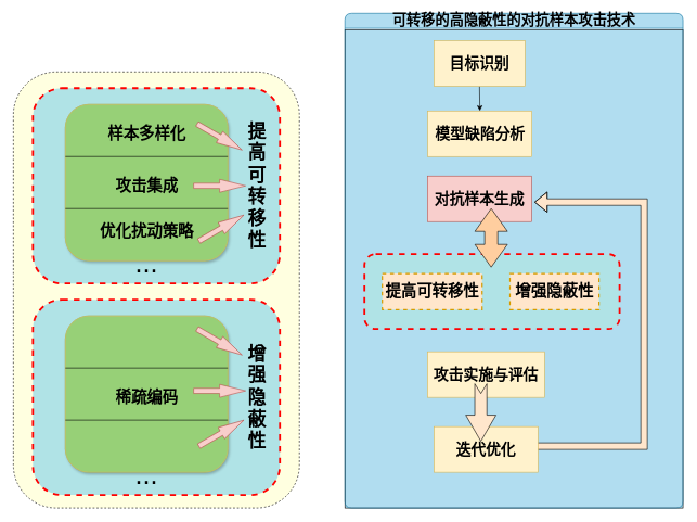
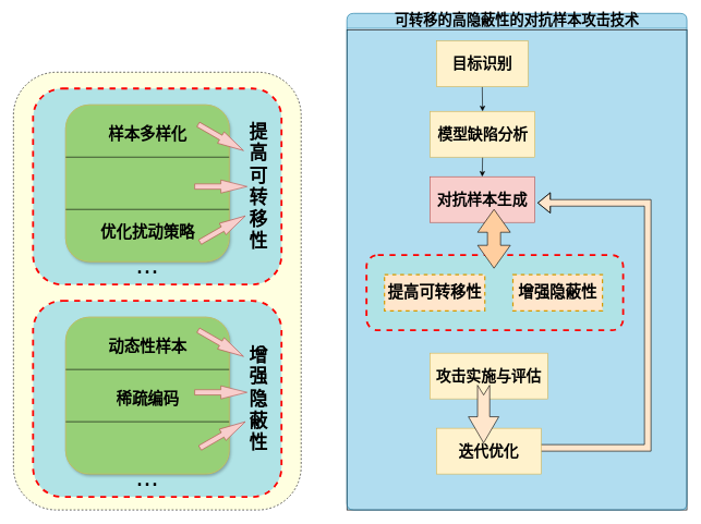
  <mxCell id="0" />
  <mxCell id="1" parent="0" />
  <mxCell id="2" value="" style="rounded=0;whiteSpace=wrap;html=1;fillColor=#B1DDF0;" parent="1" vertex="1"><mxGeometry x="530" y="45" width="520" height="735" as="geometry" /></mxCell>
  <mxCell id="3" value="&lt;font style=&quot;font-size: 22px;&quot;&gt;可转移的高隐蔽性的对抗样本攻击技术&lt;/font&gt;" style="swimlane;whiteSpace=wrap;html=1;movable=1;resizable=1;rotatable=1;deletable=1;editable=1;locked=0;connectable=1;fillColor=#B1DDF0;strokeColor=#10739e;swimlaneFillColor=none;rounded=1;labelBackgroundColor=none;" parent="1" vertex="1"><mxGeometry x="530" y="20" width="520" height="760" as="geometry" /></mxCell>
  <mxCell id="4" value="" style="group;movable=1;resizable=1;rotatable=1;deletable=1;editable=1;locked=0;connectable=1;" parent="3" vertex="1" connectable="0"><mxGeometry x="122.5" y="105" width="355.5" height="590" as="geometry" /></mxCell>
  <mxCell id="5" style="edgeStyle=orthogonalEdgeStyle;rounded=0;orthogonalLoop=1;jettySize=auto;html=1;exitX=0.5;exitY=1;exitDx=0;exitDy=0;entryX=0.5;entryY=0;entryDx=0;entryDy=0;movable=1;resizable=1;rotatable=1;deletable=1;editable=1;locked=0;connectable=1;" parent="4" source="6" target="8" edge="1"><mxGeometry relative="1" as="geometry" /></mxCell>
  <mxCell id="6" value="&lt;b&gt;&lt;font style=&quot;font-size: 23px;&quot;&gt;目标识别&lt;/font&gt;&lt;/b&gt;" style="rounded=0;whiteSpace=wrap;html=1;fillColor=#fff2cc;strokeColor=#d6b656;movable=1;resizable=1;rotatable=1;deletable=1;editable=1;locked=0;connectable=1;" parent="4" vertex="1"><mxGeometry x="14.5" y="-63" width="140" height="70" as="geometry" /></mxCell>
+ <mxCell id="7" style="edgeStyle=orthogonalEdgeStyle;rounded=0;orthogonalLoop=1;jettySize=auto;html=1;exitX=0.5;exitY=1;exitDx=0;exitDy=0;entryX=0.5;entryY=0;entryDx=0;entryDy=0;movable=1;resizable=1;rotatable=1;deletable=1;editable=1;locked=0;connectable=1;" parent="4" source="8" target="9" edge="1"><mxGeometry relative="1" as="geometry" /></mxCell>
  <mxCell id="8" value="&lt;span style=&quot;font-size: 23px;&quot;&gt;&lt;b&gt;模型缺陷分析&lt;/b&gt;&lt;/span&gt;" style="rounded=0;whiteSpace=wrap;html=1;fillColor=#fff2cc;strokeColor=#d6b656;movable=1;resizable=1;rotatable=1;deletable=1;editable=1;locked=0;connectable=1;" parent="4" vertex="1"><mxGeometry x="5" y="45" width="160" height="70" as="geometry" /></mxCell>
  <mxCell id="9" value="&lt;span style=&quot;font-size: 23px;&quot;&gt;&lt;b&gt;对抗样本生成&lt;/b&gt;&lt;/span&gt;" style="rounded=0;whiteSpace=wrap;html=1;fillColor=#f8cecc;strokeColor=#b85450;movable=1;resizable=1;rotatable=1;deletable=1;editable=1;locked=0;connectable=1;" parent="4" vertex="1"><mxGeometry x="4.5" y="145" width="160" height="70" as="geometry" /></mxCell>
  <mxCell id="10" value="&lt;span style=&quot;font-size: 23px;&quot;&gt;&lt;b&gt;攻击实施与评估&lt;/b&gt;&lt;/span&gt;" style="rounded=0;whiteSpace=wrap;html=1;fillColor=#fff2cc;strokeColor=#d6b656;movable=1;resizable=1;rotatable=1;deletable=1;editable=1;locked=0;connectable=1;" parent="4" vertex="1"><mxGeometry x="4.5" y="415" width="180" height="70" as="geometry" /></mxCell>
  <mxCell id="11" style="edgeStyle=orthogonalEdgeStyle;rounded=0;orthogonalLoop=1;jettySize=auto;html=1;shape=flexArrow;fillColor=#FFE6CC;movable=1;resizable=1;rotatable=1;deletable=1;editable=1;locked=0;connectable=1;" parent="4" edge="1"><mxGeometry relative="1" as="geometry"><Array as="points"><mxPoint x="337.55" y="560" /><mxPoint x="337.55" y="185" /><mxPoint x="146.55" y="185" /></Array><mxPoint x="169.05" y="185" as="targetPoint" /><mxPoint x="159.05" y="560" as="sourcePoint" /></mxGeometry></mxCell>
  <mxCell id="12" value="&lt;span style=&quot;font-size: 23px;&quot;&gt;&lt;b&gt;迭代优化&lt;/b&gt;&lt;/span&gt;" style="rounded=0;whiteSpace=wrap;html=1;fillColor=#fff2cc;strokeColor=#d6b656;movable=1;resizable=1;rotatable=1;deletable=1;editable=1;locked=0;connectable=1;" parent="4" vertex="1"><mxGeometry x="14.5" y="530" width="160" height="70" as="geometry" /></mxCell>
  <mxCell id="13" value="" style="html=1;shadow=0;dashed=0;align=center;verticalAlign=middle;shape=mxgraph.arrows2.arrow;dy=0.6;dx=40;notch=15;rotation=90;fillColor=#FFE6CC;movable=1;resizable=1;rotatable=1;deletable=1;editable=1;locked=0;connectable=1;" parent="4" vertex="1"><mxGeometry x="42.49" y="485" width="88.25" height="46.5" as="geometry" /></mxCell>
  <mxCell id="14" value="" style="rounded=1;whiteSpace=wrap;html=1;fillColor=#FFFFE0;dashed=1;strokeWidth=1;strokeColor=default;perimeterSpacing=0;movable=1;resizable=1;rotatable=1;deletable=1;editable=1;locked=0;connectable=1;" parent="1" vertex="1"><mxGeometry x="20" y="110" width="440" height="670" as="geometry" /></mxCell>
  <mxCell id="15" value="" style="rounded=1;whiteSpace=wrap;html=1;fillColor=#b0e3e6;strokeColor=#FF0000;movable=1;resizable=1;rotatable=1;deletable=1;editable=1;locked=0;connectable=1;dashed=1;strokeWidth=3;" parent="1" vertex="1"><mxGeometry x="50" y="135" width="380" height="300" as="geometry" /></mxCell>
  <mxCell id="16" value="&lt;font style=&quot;font-size: 42px;&quot;&gt;...&lt;/font&gt;" style="text;html=1;align=center;verticalAlign=middle;whiteSpace=wrap;rounded=0;movable=1;resizable=1;rotatable=1;deletable=1;editable=1;locked=0;connectable=1;" parent="1" vertex="1"><mxGeometry x="195" y="390" width="60" height="30" as="geometry" /></mxCell>
  <mxCell id="17" value="&lt;b style=&quot;&quot;&gt;&lt;font style=&quot;font-size: 28px;&quot;&gt;提高可转移性&lt;/font&gt;&lt;/b&gt;" style="text;html=1;align=center;verticalAlign=middle;whiteSpace=wrap;rounded=0;movable=1;resizable=1;rotatable=1;deletable=1;editable=1;locked=0;connectable=1;" parent="1" vertex="1"><mxGeometry x="380" y="170" width="30" height="230" as="geometry" /></mxCell>
  <mxCell id="18" value="" style="group;movable=1;resizable=1;rotatable=1;deletable=1;editable=1;locked=0;connectable=1;fillColor=#d5e8d4;strokeColor=#82b366;rounded=1;shadow=1;" parent="1" vertex="1" connectable="0"><mxGeometry x="100" y="160" width="250" height="240" as="geometry" /></mxCell>
  <mxCell id="19" value="" style="rounded=1;whiteSpace=wrap;html=1;fillColor=#97D077;strokeColor=#d6b656;movable=1;resizable=1;rotatable=1;deletable=1;editable=1;locked=0;connectable=1;" parent="18" vertex="1"><mxGeometry width="250.0" height="240" as="geometry" /></mxCell>
  <mxCell id="20" value="&lt;span style=&quot;font-size: 24px;&quot;&gt;&lt;b&gt;样本多样化&lt;/b&gt;&lt;/span&gt;" style="text;html=1;align=center;verticalAlign=middle;whiteSpace=wrap;rounded=0;movable=1;resizable=1;rotatable=1;deletable=1;editable=1;locked=0;connectable=1;" parent="18" vertex="1"><mxGeometry x="32.738" y="19.996" width="184.524" height="51.429" as="geometry" /></mxCell>
  <mxCell id="21" value="&lt;b&gt;&lt;font style=&quot;font-size: 24px;&quot;&gt;优化扰动策略&lt;/font&gt;&lt;/b&gt;" style="text;html=1;align=center;verticalAlign=middle;whiteSpace=wrap;rounded=0;movable=1;resizable=1;rotatable=1;deletable=1;editable=1;locked=0;connectable=1;" parent="18" vertex="1"><mxGeometry x="32.738" y="169.996" width="184.524" height="51.429" as="geometry" /></mxCell>
  <mxCell id="22" style="rounded=0;orthogonalLoop=1;jettySize=auto;html=1;exitX=0;exitY=0.75;exitDx=0;exitDy=0;entryX=1;entryY=0.75;entryDx=0;entryDy=0;endArrow=none;endFill=0;movable=1;resizable=1;rotatable=1;deletable=1;editable=1;locked=0;connectable=1;" parent="18" edge="1"><mxGeometry relative="1" as="geometry"><mxPoint y="160" as="sourcePoint" /><mxPoint x="250.0" y="160" as="targetPoint" /></mxGeometry></mxCell>
  <mxCell id="23" style="rounded=0;orthogonalLoop=1;jettySize=auto;html=1;exitX=0;exitY=0.25;exitDx=0;exitDy=0;entryX=1;entryY=0.25;entryDx=0;entryDy=0;endArrow=none;endFill=0;movable=1;resizable=1;rotatable=1;deletable=1;editable=1;locked=0;connectable=1;" parent="18" edge="1"><mxGeometry relative="1" as="geometry"><mxPoint y="80.0" as="sourcePoint" /><mxPoint x="250.0" y="80.0" as="targetPoint" /></mxGeometry></mxCell>
- <mxCell id="24" value="&lt;b&gt;&lt;font style=&quot;font-size: 24px;&quot;&gt;攻击集成&lt;/font&gt;&lt;/b&gt;" style="text;html=1;align=center;verticalAlign=middle;whiteSpace=wrap;rounded=0;movable=1;resizable=1;rotatable=1;deletable=1;editable=1;locked=0;connectable=1;" parent="18" vertex="1"><mxGeometry x="32.738" y="110.0" width="184.524" height="30" as="geometry" /></mxCell>
  <mxCell id="25" value="" style="html=1;shadow=0;dashed=0;align=center;verticalAlign=middle;shape=mxgraph.arrows2.arrow;dy=0.6;dx=40;direction=north;notch=0;fillColor=#f8cecc;strokeColor=#b85450;rotation=120;" vertex="1" parent="18"><mxGeometry x="227.26" y="10" width="20" height="80" as="geometry" /></mxCell>
  <mxCell id="26" value="" style="html=1;shadow=0;dashed=0;align=center;verticalAlign=middle;shape=mxgraph.arrows2.arrow;dy=0.6;dx=40;direction=north;notch=0;fillColor=#f8cecc;strokeColor=#b85450;rotation=90;" vertex="1" parent="18"><mxGeometry x="227.26" y="85" width="20" height="80" as="geometry" /></mxCell>
  <mxCell id="27" value="" style="rounded=1;whiteSpace=wrap;html=1;fillColor=#b0e3e6;strokeColor=#FF0000;movable=1;resizable=1;rotatable=1;deletable=1;editable=1;locked=0;connectable=1;dashed=1;strokeWidth=3;" parent="1" vertex="1"><mxGeometry x="50" y="460" width="380" height="300" as="geometry" /></mxCell>
  <mxCell id="28" value="&lt;font style=&quot;font-size: 42px;&quot;&gt;...&lt;/font&gt;" style="text;html=1;align=center;verticalAlign=middle;whiteSpace=wrap;rounded=0;movable=1;resizable=1;rotatable=1;deletable=1;editable=1;locked=0;connectable=1;" parent="1" vertex="1"><mxGeometry x="195" y="715" width="60" height="30" as="geometry" /></mxCell>
  <mxCell id="29" value="&lt;b style=&quot;&quot;&gt;&lt;font style=&quot;font-size: 28px;&quot;&gt;增强隐蔽性&lt;/font&gt;&lt;/b&gt;" style="text;html=1;align=center;verticalAlign=middle;whiteSpace=wrap;rounded=0;movable=1;resizable=1;rotatable=1;deletable=1;editable=1;locked=0;connectable=1;" parent="1" vertex="1"><mxGeometry x="380" y="495" width="30" height="230" as="geometry" /></mxCell>
  <mxCell id="30" value="" style="group;movable=1;resizable=1;rotatable=1;deletable=1;editable=1;locked=0;connectable=1;fillColor=#d5e8d4;strokeColor=#82b366;rounded=1;shadow=1;" parent="1" vertex="1" connectable="0"><mxGeometry x="100" y="485" width="250" height="240" as="geometry" /></mxCell>
  <mxCell id="31" value="" style="rounded=1;whiteSpace=wrap;html=1;fillColor=#97D077;strokeColor=#d6b656;movable=1;resizable=1;rotatable=1;deletable=1;editable=1;locked=0;connectable=1;" parent="30" vertex="1"><mxGeometry width="250.0" height="240" as="geometry" /></mxCell>
  <mxCell id="32" style="rounded=0;orthogonalLoop=1;jettySize=auto;html=1;exitX=0;exitY=0.75;exitDx=0;exitDy=0;entryX=1;entryY=0.75;entryDx=0;entryDy=0;endArrow=none;endFill=0;movable=1;resizable=1;rotatable=1;deletable=1;editable=1;locked=0;connectable=1;" parent="30" edge="1"><mxGeometry relative="1" as="geometry"><mxPoint y="160" as="sourcePoint" /><mxPoint x="250.0" y="160" as="targetPoint" /></mxGeometry></mxCell>
  <mxCell id="33" style="rounded=0;orthogonalLoop=1;jettySize=auto;html=1;exitX=0;exitY=0.25;exitDx=0;exitDy=0;entryX=1;entryY=0.25;entryDx=0;entryDy=0;endArrow=none;endFill=0;movable=1;resizable=1;rotatable=1;deletable=1;editable=1;locked=0;connectable=1;" parent="30" edge="1"><mxGeometry relative="1" as="geometry"><mxPoint y="80.0" as="sourcePoint" /><mxPoint x="250.0" y="80.0" as="targetPoint" /></mxGeometry></mxCell>
  <mxCell id="34" value="&lt;b&gt;&lt;font style=&quot;font-size: 24px;&quot;&gt;稀疏编码&lt;/font&gt;&lt;/b&gt;" style="text;html=1;align=center;verticalAlign=middle;whiteSpace=wrap;rounded=0;movable=1;resizable=1;rotatable=1;deletable=1;editable=1;locked=0;connectable=1;" parent="30" vertex="1"><mxGeometry x="32.738" y="110.0" width="184.524" height="30" as="geometry" /></mxCell>
+ <mxCell id="35" value="&lt;span style=&quot;font-size: 24px;&quot;&gt;&lt;b&gt;动态性样本&lt;/b&gt;&lt;/span&gt;" style="text;html=1;align=center;verticalAlign=middle;whiteSpace=wrap;rounded=0;movable=1;resizable=1;rotatable=1;deletable=1;editable=1;locked=0;connectable=1;" parent="30" vertex="1"><mxGeometry x="32.738" y="19.996" width="184.524" height="51.429" as="geometry" /></mxCell>
  <mxCell id="36" value="" style="html=1;shadow=0;dashed=0;align=center;verticalAlign=middle;shape=mxgraph.arrows2.arrow;dy=0.6;dx=40;direction=north;notch=0;fillColor=#f8cecc;strokeColor=#b85450;rotation=120;" vertex="1" parent="30"><mxGeometry x="227.26" width="20" height="80" as="geometry" /></mxCell>
  <mxCell id="37" value="" style="html=1;shadow=0;dashed=0;align=center;verticalAlign=middle;shape=mxgraph.arrows2.arrow;dy=0.6;dx=40;direction=north;notch=0;fillColor=#f8cecc;strokeColor=#b85450;rotation=90;" vertex="1" parent="30"><mxGeometry x="227.26" y="75" width="20" height="80" as="geometry" /></mxCell>
  <mxCell id="38" value="" style="html=1;shadow=0;dashed=0;align=center;verticalAlign=middle;shape=mxgraph.arrows2.arrow;dy=0.6;dx=40;direction=north;notch=0;fillColor=#f8cecc;strokeColor=#b85450;rotation=60;" vertex="1" parent="30"><mxGeometry x="230" y="140" width="20" height="80" as="geometry" /></mxCell>
  <mxCell id="39" value="" style="group" vertex="1" connectable="0" parent="1"><mxGeometry x="560" y="390" width="392.5" height="115" as="geometry" /></mxCell>
  <mxCell id="40" value="" style="rounded=1;whiteSpace=wrap;html=1;fillColor=#b0e3e6;strokeColor=#FF0000;movable=1;resizable=1;rotatable=1;deletable=1;editable=1;locked=0;connectable=1;dashed=1;strokeWidth=3;" vertex="1" parent="39"><mxGeometry width="392.5" height="115" as="geometry" /></mxCell>
  <mxCell id="41" value="&lt;p class=&quot;MsoNormal&quot;&gt;&lt;span style=&quot;font-family: 微软雅黑;&quot;&gt;&lt;b style=&quot;&quot;&gt;&lt;font style=&quot;font-size: 24px;&quot;&gt;提高可转移性&lt;/font&gt;&lt;/b&gt;&lt;/span&gt;&lt;/p&gt;" style="rounded=0;whiteSpace=wrap;html=1;fillColor=#ffe6cc;strokeColor=#d79b00;dashed=1;strokeWidth=2;" vertex="1" parent="39"><mxGeometry x="27.51" y="29.81" width="153.49" height="55.37" as="geometry" /></mxCell>
  <mxCell id="42" value="&lt;p class=&quot;MsoNormal&quot;&gt;&lt;span style=&quot;font-family: 微软雅黑;&quot;&gt;&lt;b style=&quot;&quot;&gt;&lt;font style=&quot;font-size: 24px;&quot;&gt;增强隐蔽性&lt;/font&gt;&lt;/b&gt;&lt;/span&gt;&lt;/p&gt;" style="rounded=0;whiteSpace=wrap;html=1;fillColor=#ffe6cc;strokeColor=#d79b00;dashed=1;strokeWidth=2;" vertex="1" parent="39"><mxGeometry x="223.942" y="29.815" width="136.919" height="55.37" as="geometry" /></mxCell>
  <mxCell id="43" value="" style="html=1;shadow=0;dashed=0;align=center;verticalAlign=middle;shape=mxgraph.arrows2.twoWayArrow;dy=0.6;dx=35;rotation=90;fillColor=#FFCE9F;" vertex="1" parent="1"><mxGeometry x="710" y="340" width="90" height="50" as="geometry" /></mxCell>
  <mxCell id="44" value="" style="html=1;shadow=0;dashed=0;align=center;verticalAlign=middle;shape=mxgraph.arrows2.arrow;dy=0.6;dx=40;direction=north;notch=0;fillColor=#f8cecc;strokeColor=#b85450;rotation=60;" vertex="1" parent="1"><mxGeometry y="310" width="20" height="80" as="geometry" x="330" /></mxCell>
